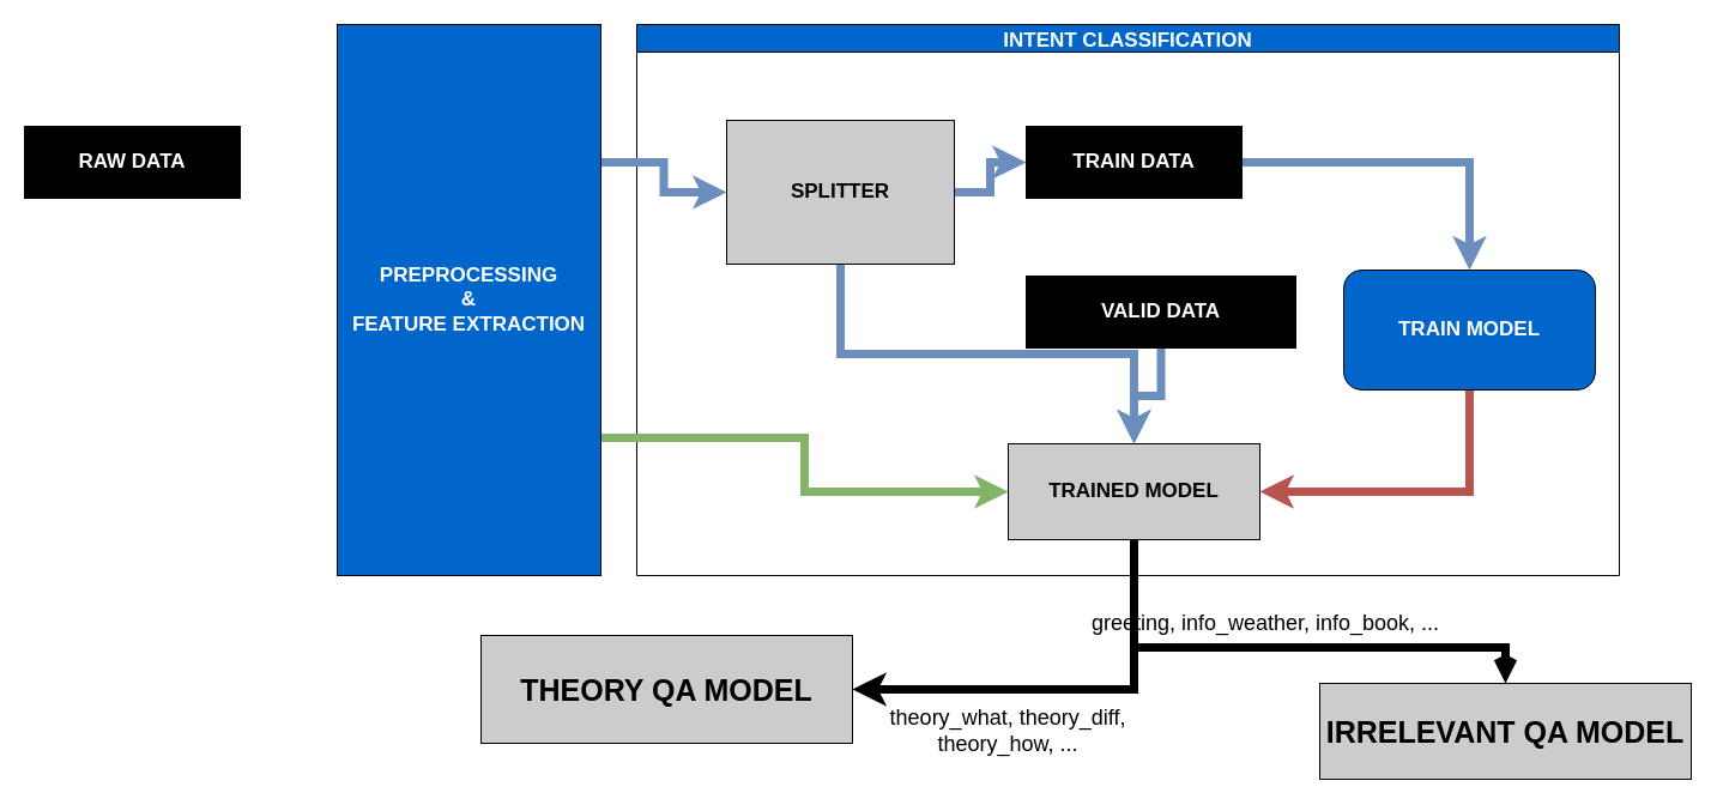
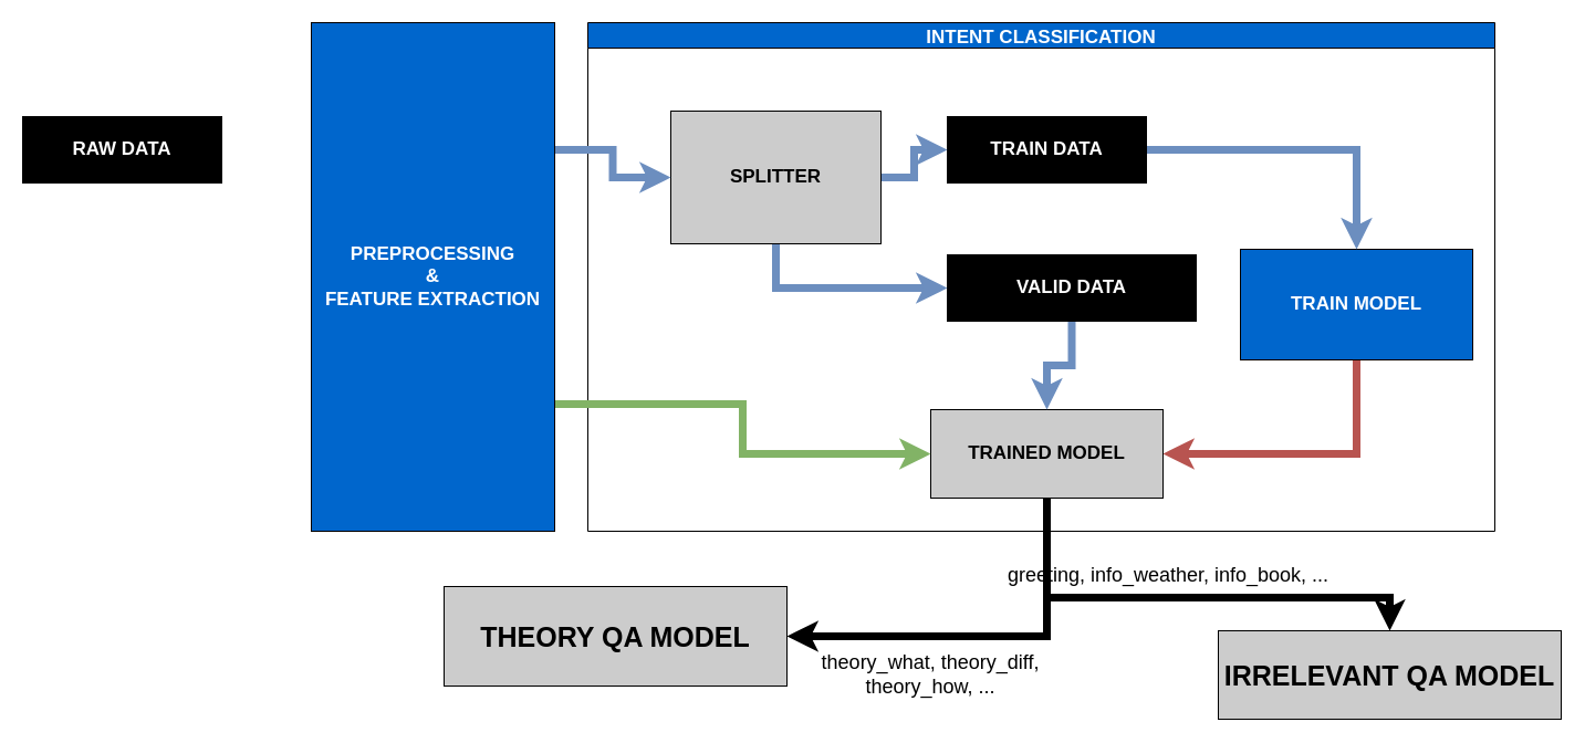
  <mxCell id="0" />
  <mxCell id="1" parent="0" />
  <mxCell id="2" value="RAW DATA" style="rounded=0;whiteSpace=wrap;html=1;fillColor=#000000;fontColor=#FFFFFF;fontStyle=1;fontSize=17;" vertex="1" parent="1"><mxGeometry x="20" y="105" width="180" height="60" as="geometry" /></mxCell>
  <mxCell id="3" value="INTENT CLASSIFICATION" style="swimlane;fillColor=#0066CC;fontSize=17;fontColor=#FFFFFF;" vertex="1" parent="1"><mxGeometry x="531" y="20" width="820" height="460" as="geometry" /></mxCell>
  <mxCell id="4" style="edgeStyle=orthogonalEdgeStyle;rounded=0;orthogonalLoop=1;jettySize=auto;html=1;exitX=0.5;exitY=1;exitDx=0;exitDy=0;entryX=1;entryY=0.5;entryDx=0;entryDy=0;fontSize=17;fontColor=#000000;strokeWidth=7;fillColor=#f8cecc;strokeColor=#b85450;" edge="1" parent="3" source="5" target="6"><mxGeometry relative="1" as="geometry" /></mxCell>
- <mxCell id="5" value="TRAIN MODEL" style="whiteSpace=wrap;html=1;fillColor=#0066CC;fontColor=#FFFFFF;fontStyle=1;fontSize=17;rounded=1;" vertex="1" parent="3"><mxGeometry x="590" y="205" width="210" height="100" as="geometry" /></mxCell>
+ <mxCell id="5" value="TRAIN MODEL" style="rounded=0;whiteSpace=wrap;html=1;fillColor=#0066CC;fontColor=#FFFFFF;fontStyle=1;fontSize=17;" vertex="1" parent="3"><mxGeometry x="590" y="205" width="210" height="100" as="geometry" /></mxCell>
  <mxCell id="6" value="TRAINED MODEL" style="rounded=0;whiteSpace=wrap;html=1;fillColor=#CCCCCC;fontColor=#000000;fontStyle=1;fontSize=17;" vertex="1" parent="3"><mxGeometry x="310" y="350" width="210" height="80" as="geometry" /></mxCell>
  <mxCell id="7" style="edgeStyle=orthogonalEdgeStyle;rounded=0;orthogonalLoop=1;jettySize=auto;html=1;entryX=0.5;entryY=0;entryDx=0;entryDy=0;fontSize=17;fontColor=#000000;fillColor=#dae8fc;strokeColor=#6c8ebf;strokeWidth=7;" edge="1" parent="3" source="8" target="5"><mxGeometry relative="1" as="geometry" /></mxCell>
  <mxCell id="8" value="TRAIN&lt;span style=&quot;font-family: monospace ; font-size: 0px ; font-weight: 400&quot;&gt;%3CmxGraphModel%3E%3Croot%3E%3CmxCell%20id%3D%220%22%2F%3E%3CmxCell%20id%3D%221%22%20parent%3D%220%22%2F%3E%3CmxCell%20id%3D%222%22%20value%3D%22RAW%20DATA%22%20style%3D%22rounded%3D0%3BwhiteSpace%3Dwrap%3Bhtml%3D1%3BfillColor%3D%23000000%3BfontColor%3D%23FFFFFF%3BfontStyle%3D1%3BfontSize%3D17%3B%22%20vertex%3D%221%22%20parent%3D%221%22%3E%3CmxGeometry%20x%3D%2260%22%20y%3D%22100%22%20width%3D%22180%22%20height%3D%2260%22%20as%3D%22geometry%22%2F%3E%3C%2FmxCell%3E%3C%2Froot%3E%3C%2FmxGraphModel%3E&lt;/span&gt;&amp;nbsp;DATA" style="rounded=0;whiteSpace=wrap;html=1;fillColor=#000000;fontColor=#FFFFFF;fontStyle=1;fontSize=17;" vertex="1" parent="3"><mxGeometry x="325" y="85" width="180" height="60" as="geometry" /></mxCell>
  <mxCell id="9" style="edgeStyle=orthogonalEdgeStyle;rounded=0;orthogonalLoop=1;jettySize=auto;html=1;exitX=0.5;exitY=1;exitDx=0;exitDy=0;entryX=0.5;entryY=0;entryDx=0;entryDy=0;fontSize=17;fontColor=#000000;fillColor=#dae8fc;strokeColor=#6c8ebf;strokeWidth=7;" edge="1" parent="3" source="10" target="6"><mxGeometry relative="1" as="geometry" /></mxCell>
  <mxCell id="10" value="VALID DATA" style="rounded=0;whiteSpace=wrap;html=1;fillColor=#000000;fontColor=#FFFFFF;fontStyle=1;fontSize=17;" vertex="1" parent="3"><mxGeometry x="325" y="210" width="225" height="60" as="geometry" /></mxCell>
  <mxCell id="11" style="edgeStyle=orthogonalEdgeStyle;rounded=0;orthogonalLoop=1;jettySize=auto;html=1;exitX=1;exitY=0.5;exitDx=0;exitDy=0;entryX=0;entryY=0.5;entryDx=0;entryDy=0;fontSize=17;fontColor=#000000;fillColor=#dae8fc;strokeColor=#6c8ebf;strokeWidth=7;" edge="1" parent="3" source="13" target="8"><mxGeometry relative="1" as="geometry" /></mxCell>
- <mxCell id="12" style="edgeStyle=orthogonalEdgeStyle;rounded=0;orthogonalLoop=1;jettySize=auto;html=1;exitX=0.5;exitY=1;exitDx=0;exitDy=0;fontSize=17;fontColor=#000000;fillColor=#dae8fc;strokeColor=#6c8ebf;strokeWidth=7;" edge="1" parent="3" source="13" target="6"><mxGeometry relative="1" as="geometry" /></mxCell>
+ <mxCell id="12" style="edgeStyle=orthogonalEdgeStyle;rounded=0;orthogonalLoop=1;jettySize=auto;html=1;exitX=0.5;exitY=1;exitDx=0;exitDy=0;entryX=0;entryY=0.5;entryDx=0;entryDy=0;fontSize=17;fontColor=#000000;fillColor=#dae8fc;strokeColor=#6c8ebf;strokeWidth=7;" edge="1" parent="3" source="13" target="10"><mxGeometry relative="1" as="geometry" /></mxCell>
  <mxCell id="13" value="SPLITTER" style="rounded=0;whiteSpace=wrap;html=1;fillColor=#CCCCCC;fontColor=#000000;fontStyle=1;fontSize=17;" vertex="1" parent="3"><mxGeometry x="75" y="80" width="190" height="120" as="geometry" /></mxCell>
  <mxCell id="14" style="edgeStyle=orthogonalEdgeStyle;rounded=0;orthogonalLoop=1;jettySize=auto;html=1;exitX=1;exitY=0.25;exitDx=0;exitDy=0;entryX=0;entryY=0.5;entryDx=0;entryDy=0;fontSize=17;fontColor=#000000;fillColor=#dae8fc;strokeColor=#6c8ebf;strokeWidth=7;" edge="1" parent="1" source="16" target="13"><mxGeometry relative="1" as="geometry" /></mxCell>
  <mxCell id="15" style="edgeStyle=orthogonalEdgeStyle;rounded=0;orthogonalLoop=1;jettySize=auto;html=1;exitX=1;exitY=0.75;exitDx=0;exitDy=0;entryX=0;entryY=0.5;entryDx=0;entryDy=0;fontSize=17;fontColor=#000000;strokeWidth=7;fillColor=#d5e8d4;strokeColor=#82b366;" edge="1" parent="1" source="16" target="6"><mxGeometry relative="1" as="geometry" /></mxCell>
  <mxCell id="16" value="PREPROCESSING&lt;br&gt;&amp;amp;&lt;br&gt;FEATURE EXTRACTION" style="rounded=0;whiteSpace=wrap;html=1;fillColor=#0066CC;fontColor=#FFFFFF;fontStyle=1;fontSize=17;" vertex="1" parent="1"><mxGeometry x="281" y="20" width="220" height="460" as="geometry" /></mxCell>
  <mxCell id="17" value="&lt;b&gt;&lt;font style=&quot;font-size: 25px&quot;&gt;THEORY QA MODEL&lt;/font&gt;&lt;/b&gt;" style="rounded=0;whiteSpace=wrap;html=1;fillColor=#CCCCCC;fontSize=17;fontColor=#000000;" vertex="1" parent="1"><mxGeometry x="401" y="530" width="310" height="90" as="geometry" /></mxCell>
  <mxCell id="18" value="&lt;b&gt;&lt;font style=&quot;font-size: 25px&quot;&gt;IRRELEVANT QA MODEL&lt;/font&gt;&lt;/b&gt;" style="rounded=0;whiteSpace=wrap;html=1;fillColor=#CCCCCC;fontSize=17;fontColor=#000000;" vertex="1" parent="1"><mxGeometry x="1101" y="570" width="310" height="80" as="geometry" /></mxCell>
- <mxCell id="19" style="edgeStyle=orthogonalEdgeStyle;rounded=0;orthogonalLoop=1;jettySize=auto;html=1;exitX=0.5;exitY=1;exitDx=0;exitDy=0;entryX=0.5;entryY=0;entryDx=0;entryDy=0;fontSize=17;fontColor=#000000;strokeWidth=7;endArrow=open;" edge="1" parent="1" source="6" target="18"><mxGeometry relative="1" as="geometry"><Array as="points"><mxPoint x="946" y="540" /><mxPoint x="1256" y="540" /></Array></mxGeometry></mxCell>
+ <mxCell id="19" style="edgeStyle=orthogonalEdgeStyle;rounded=0;orthogonalLoop=1;jettySize=auto;html=1;exitX=0.5;exitY=1;exitDx=0;exitDy=0;entryX=0.5;entryY=0;entryDx=0;entryDy=0;fontSize=17;fontColor=#000000;strokeWidth=7;" edge="1" parent="1" source="6" target="18"><mxGeometry relative="1" as="geometry"><Array as="points"><mxPoint x="946" y="540" /><mxPoint x="1256" y="540" /></Array></mxGeometry></mxCell>
  <mxCell id="20" style="edgeStyle=orthogonalEdgeStyle;rounded=0;orthogonalLoop=1;jettySize=auto;html=1;exitX=0.5;exitY=1;exitDx=0;exitDy=0;entryX=1;entryY=0.5;entryDx=0;entryDy=0;fontSize=17;fontColor=#000000;strokeWidth=7;" edge="1" parent="1" source="6" target="17"><mxGeometry relative="1" as="geometry" /></mxCell>
  <mxCell id="21" value="theory_what, theory_diff, theory_how, ..." style="text;html=1;strokeColor=none;fillColor=none;align=center;verticalAlign=middle;whiteSpace=wrap;rounded=0;fontSize=18;fontColor=#000000;" vertex="1" parent="1"><mxGeometry x="741" y="600" width="200" height="20" as="geometry" /></mxCell>
  <mxCell id="22" value="greeting, info_weather, info_book, ..." style="text;html=1;strokeColor=none;fillColor=none;align=center;verticalAlign=middle;whiteSpace=wrap;rounded=0;fontSize=18;fontColor=#000000;" vertex="1" parent="1"><mxGeometry x="906" y="510" width="300" height="20" as="geometry" /></mxCell>
